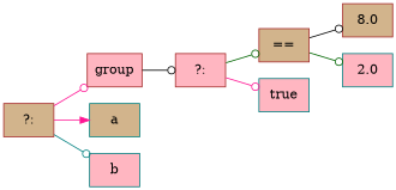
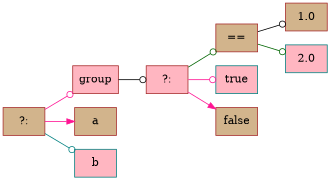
  digraph {
    rankdir=LR
    node [color=brown fillcolor=tan shape=box style=filled]
    edge [arrowhead=odot color=deeppink]
    n1 [label="?:"]
    n2 [fillcolor=lightpink label=group]
-   n3 [color=teal label=a]
+   n3 [label=a]
    n4 [color=teal fillcolor=lightpink label=b]
    n5 [fillcolor=lightpink label="?:"]
    n6 [label="=="]
    n7 [color=teal fillcolor=lightpink label=true]
-   n9 [label=8.0]
+   n8 [label=false]
+   n9 [label=1.0]
    n10 [color=teal fillcolor=lightpink label=2.0]
    n1 -> n2
    n1 -> n3 [arrowhead=normal]
    n1 -> n4 [color=teal]
    n2 -> n5 [color=black]
    n5 -> n6 [color=darkgreen]
    n5 -> n7
+   n5 -> n8 [arrowhead=normal]
    n6 -> n9 [color=black]
    n6 -> n10 [color=darkgreen]
  }
